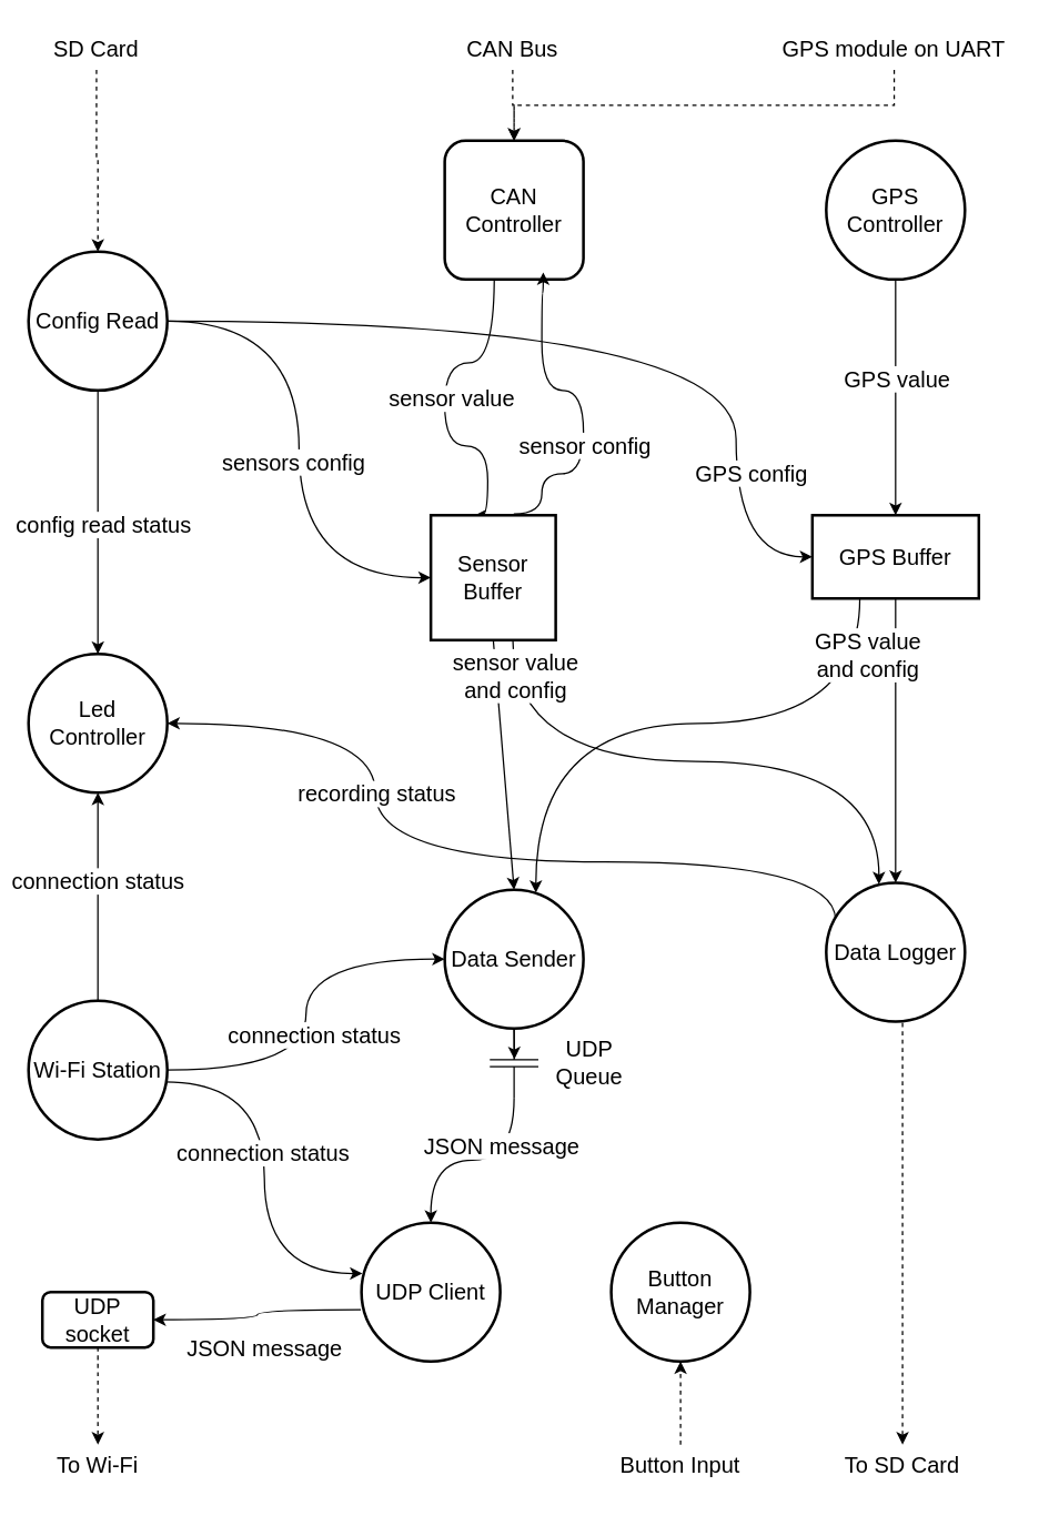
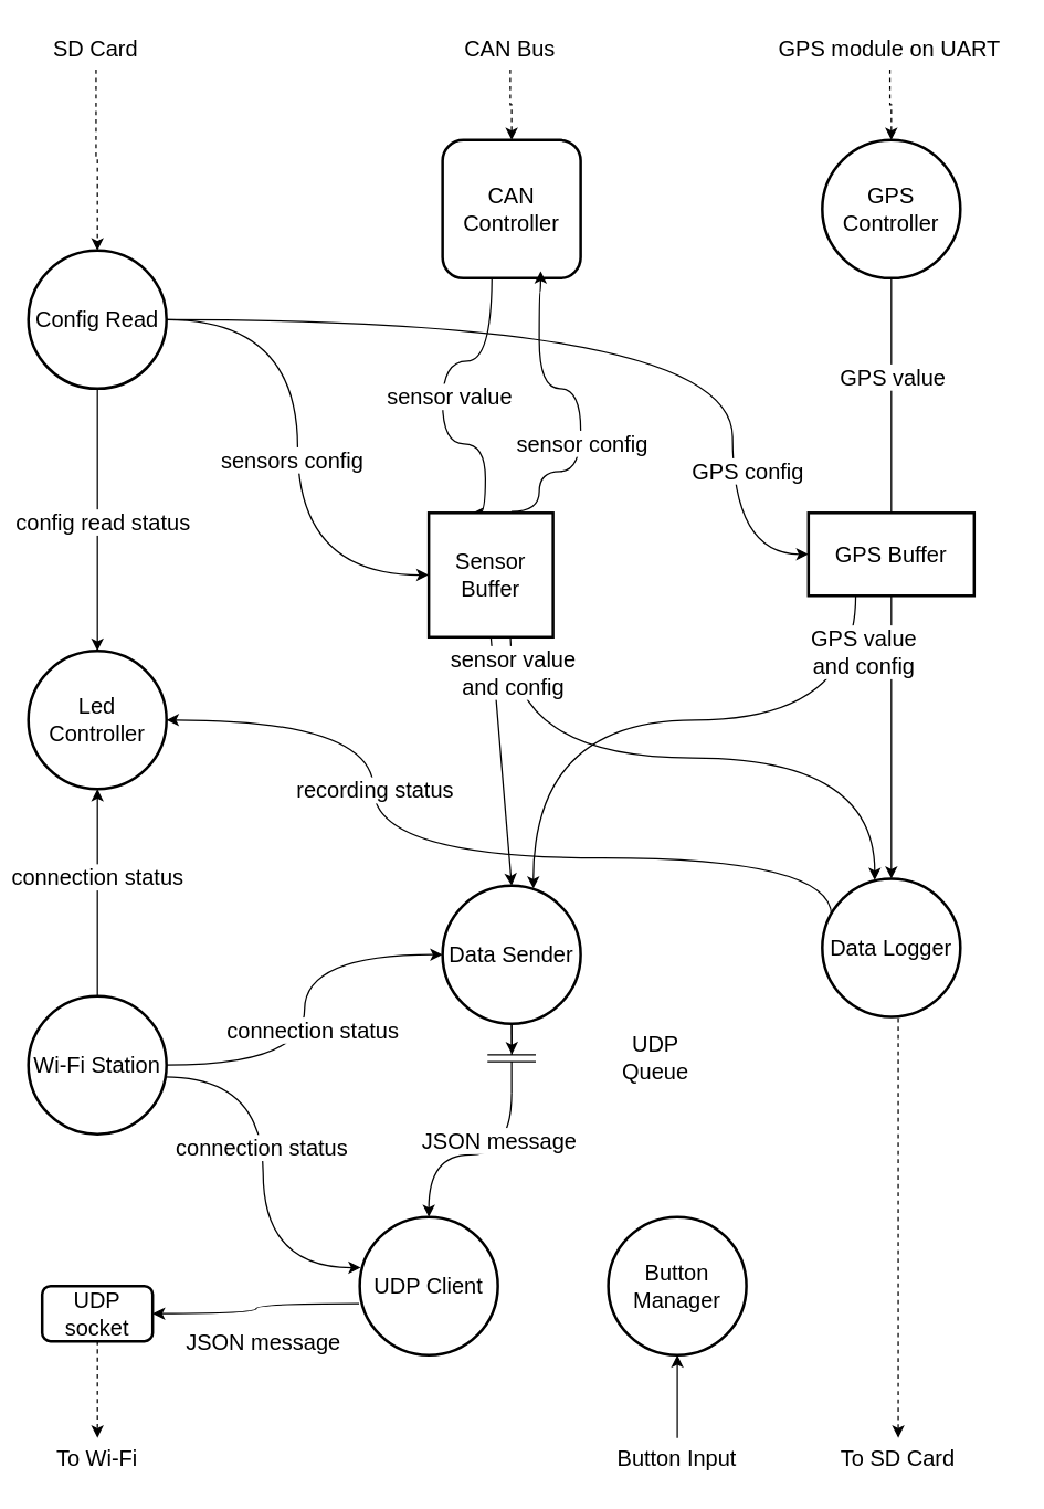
  <mxCell id="0" />
  <mxCell id="1" parent="0" />
  <mxCell id="2" style="edgeStyle=orthogonalEdgeStyle;curved=1;rounded=0;orthogonalLoop=1;jettySize=auto;html=1;exitX=0.357;exitY=0.979;exitDx=0;exitDy=0;fontSize=16;entryX=0.339;entryY=0.006;entryDx=0;entryDy=0;entryPerimeter=0;exitPerimeter=0;" parent="1" source="4" target="10" edge="1"><mxGeometry relative="1" as="geometry"><Array as="points"><mxPoint x="356" y="261" /><mxPoint x="320" y="261" /><mxPoint x="320" y="321" /><mxPoint x="351" y="321" /></Array></mxGeometry></mxCell>
  <mxCell id="3" value="sensor value" style="edgeLabel;html=1;align=center;verticalAlign=middle;resizable=0;points=[];fontSize=16;" vertex="1" connectable="0" parent="2"><mxGeometry x="-0.038" relative="1" as="geometry"><mxPoint x="4" y="3" as="offset" /></mxGeometry></mxCell>
  <mxCell id="4" value="CAN Controller" style="whiteSpace=wrap;html=1;aspect=fixed;strokeWidth=2;fontSize=16;rounded=1;" parent="1" vertex="1"><mxGeometry x="320" y="101" width="100" height="100" as="geometry" /></mxCell>
- <mxCell id="5" style="edgeStyle=orthogonalEdgeStyle;rounded=0;orthogonalLoop=1;jettySize=auto;html=1;entryX=0.5;entryY=0;entryDx=0;entryDy=0;fontSize=16;exitX=0.5;exitY=1;exitDx=0;exitDy=0;" edge="1" parent="1" source="58" target="12"><mxGeometry relative="1" as="geometry"><mxPoint x="647.5" y="191" as="sourcePoint" /></mxGeometry></mxCell>
+ <mxCell id="5" style="edgeStyle=orthogonalEdgeStyle;rounded=0;orthogonalLoop=1;jettySize=auto;html=1;entryX=0.5;entryY=0;entryDx=0;entryDy=0;fontSize=16;exitX=0.5;exitY=1;exitDx=0;exitDy=0;endArrow=none;" edge="1" parent="1" source="58" target="12"><mxGeometry relative="1" as="geometry"><mxPoint x="647.5" y="191" as="sourcePoint" /></mxGeometry></mxCell>
  <mxCell id="6" value="GPS value" style="edgeLabel;html=1;align=center;verticalAlign=middle;resizable=0;points=[];fontSize=16;" vertex="1" connectable="0" parent="5"><mxGeometry x="-0.21" relative="1" as="geometry"><mxPoint y="4" as="offset" /></mxGeometry></mxCell>
  <mxCell id="7" style="edgeStyle=orthogonalEdgeStyle;curved=1;rounded=0;orthogonalLoop=1;jettySize=auto;html=1;exitX=0.657;exitY=1.001;exitDx=0;exitDy=0;entryX=0.38;entryY=0.011;entryDx=0;entryDy=0;entryPerimeter=0;exitPerimeter=0;fontSize=16;" parent="1" source="10" target="18" edge="1"><mxGeometry relative="1" as="geometry" /></mxCell>
  <mxCell id="8" style="edgeStyle=orthogonalEdgeStyle;rounded=0;orthogonalLoop=1;jettySize=auto;html=1;exitX=0.664;exitY=-0.011;exitDx=0;exitDy=0;entryX=0.71;entryY=0.949;entryDx=0;entryDy=0;entryPerimeter=0;exitPerimeter=0;curved=1;fontSize=16;" edge="1" parent="1" source="10" target="4"><mxGeometry relative="1" as="geometry"><Array as="points"><mxPoint x="390" y="341" /><mxPoint x="420" y="341" /><mxPoint x="420" y="281" /><mxPoint x="390" y="281" /><mxPoint x="390" y="211" /><mxPoint x="391" y="211" /></Array></mxGeometry></mxCell>
  <mxCell id="9" value="sensor config" style="edgeLabel;html=1;align=center;verticalAlign=middle;resizable=0;points=[];fontSize=16;" vertex="1" connectable="0" parent="8"><mxGeometry x="0.024" relative="1" as="geometry"><mxPoint y="31" as="offset" /></mxGeometry></mxCell>
  <mxCell id="10" value="Sensor Buffer" style="rounded=0;whiteSpace=wrap;html=1;strokeWidth=2;fontSize=16;" parent="1" vertex="1"><mxGeometry x="310" y="371" width="90" height="90" as="geometry" /></mxCell>
  <mxCell id="11" style="edgeStyle=orthogonalEdgeStyle;curved=1;rounded=0;orthogonalLoop=1;jettySize=auto;html=1;exitX=0.285;exitY=1;exitDx=0;exitDy=0;exitPerimeter=0;fontSize=16;entryX=0.657;entryY=0.022;entryDx=0;entryDy=0;entryPerimeter=0;" parent="1" source="12" target="14" edge="1"><mxGeometry relative="1" as="geometry"><Array as="points"><mxPoint x="619" y="521" /><mxPoint x="386" y="521" /></Array><mxPoint x="386" y="631" as="targetPoint" /></mxGeometry></mxCell>
  <mxCell id="12" value="GPS Buffer" style="rounded=0;whiteSpace=wrap;html=1;strokeWidth=2;fontSize=16;" parent="1" vertex="1"><mxGeometry x="585" y="371" width="120" height="60" as="geometry" /></mxCell>
  <mxCell id="13" style="edgeStyle=orthogonalEdgeStyle;rounded=0;orthogonalLoop=1;jettySize=auto;html=1;exitX=0.5;exitY=1;exitDx=0;exitDy=0;entryX=0.444;entryY=0.494;entryDx=0;entryDy=0;entryPerimeter=0;" edge="1" parent="1" source="14" target="28"><mxGeometry relative="1" as="geometry" /></mxCell>
  <mxCell id="14" value="Data Sender" style="ellipse;whiteSpace=wrap;html=1;aspect=fixed;strokeWidth=2;fontSize=16;" parent="1" vertex="1"><mxGeometry x="320" y="641" width="100" height="100" as="geometry" /></mxCell>
  <mxCell id="15" style="edgeStyle=orthogonalEdgeStyle;rounded=0;orthogonalLoop=1;jettySize=auto;html=1;exitX=0.067;exitY=0.268;exitDx=0;exitDy=0;curved=1;entryX=1;entryY=0.5;entryDx=0;entryDy=0;fontSize=16;exitPerimeter=0;" edge="1" parent="1" source="18" target="53"><mxGeometry relative="1" as="geometry"><mxPoint x="530" y="581" as="targetPoint" /><Array as="points"><mxPoint x="602" y="621" /><mxPoint x="270" y="621" /><mxPoint x="270" y="521" /></Array></mxGeometry></mxCell>
  <mxCell id="16" value="recording status" style="edgeLabel;html=1;align=center;verticalAlign=middle;resizable=0;points=[];fontSize=16;" vertex="1" connectable="0" parent="15"><mxGeometry x="-0.373" y="-5" relative="1" as="geometry"><mxPoint x="-178" y="-45" as="offset" /></mxGeometry></mxCell>
  <mxCell id="17" style="edgeStyle=orthogonalEdgeStyle;rounded=0;orthogonalLoop=1;jettySize=auto;html=1;exitX=0.5;exitY=1;exitDx=0;exitDy=0;entryX=0.5;entryY=0;entryDx=0;entryDy=0;dashed=1;" edge="1" parent="1" source="18" target="35"><mxGeometry relative="1" as="geometry"><Array as="points"><mxPoint x="650" y="721" /></Array></mxGeometry></mxCell>
  <mxCell id="18" value="Data Logger" style="ellipse;whiteSpace=wrap;html=1;aspect=fixed;strokeWidth=2;fontSize=16;" parent="1" vertex="1"><mxGeometry x="595" y="636" width="100" height="100" as="geometry" /></mxCell>
  <mxCell id="19" style="edgeStyle=orthogonalEdgeStyle;curved=1;rounded=0;orthogonalLoop=1;jettySize=auto;html=1;exitX=-0.005;exitY=0.627;exitDx=0;exitDy=0;fontSize=16;exitPerimeter=0;" parent="1" source="21" target="29" edge="1"><mxGeometry relative="1" as="geometry"><mxPoint x="245.88" y="965.92" as="sourcePoint" /></mxGeometry></mxCell>
  <mxCell id="20" value="JSON message" style="edgeLabel;html=1;align=center;verticalAlign=middle;resizable=0;points=[];fontSize=16;" vertex="1" connectable="0" parent="19"><mxGeometry x="0.152" y="-5" relative="1" as="geometry"><mxPoint x="13" y="25" as="offset" /></mxGeometry></mxCell>
  <mxCell id="21" value="UDP Client" style="ellipse;whiteSpace=wrap;html=1;aspect=fixed;strokeWidth=2;fontSize=16;" parent="1" vertex="1"><mxGeometry x="260" y="881" width="100" height="100" as="geometry" /></mxCell>
  <mxCell id="22" value="" style="endArrow=classic;html=1;rounded=0;curved=1;exitX=0.5;exitY=1;exitDx=0;exitDy=0;entryX=0.5;entryY=0;entryDx=0;entryDy=0;fontSize=16;" parent="1" source="10" target="14" edge="1"><mxGeometry width="50" height="50" relative="1" as="geometry"><mxPoint x="500" y="611" as="sourcePoint" /><mxPoint x="550" y="561" as="targetPoint" /></mxGeometry></mxCell>
  <mxCell id="23" value="&lt;div style=&quot;font-size: 16px;&quot;&gt;sensor value &lt;br style=&quot;font-size: 16px;&quot;&gt;&lt;/div&gt;&lt;div style=&quot;font-size: 16px;&quot;&gt;and config&lt;br style=&quot;font-size: 16px;&quot;&gt;&lt;/div&gt;" style="edgeLabel;html=1;align=center;verticalAlign=middle;resizable=0;points=[];fontSize=16;" vertex="1" connectable="0" parent="22"><mxGeometry x="-0.289" y="-1" relative="1" as="geometry"><mxPoint x="11" y="-38" as="offset" /></mxGeometry></mxCell>
  <mxCell id="24" value="" style="endArrow=classic;html=1;rounded=0;curved=1;entryX=0.5;entryY=0;entryDx=0;entryDy=0;fontSize=16;" parent="1" target="18" edge="1"><mxGeometry width="50" height="50" relative="1" as="geometry"><mxPoint x="645" y="431" as="sourcePoint" /><mxPoint x="575" y="591" as="targetPoint" /></mxGeometry></mxCell>
  <mxCell id="25" value="&lt;div style=&quot;font-size: 16px;&quot;&gt;GPS value &lt;br style=&quot;font-size: 16px;&quot;&gt;&lt;/div&gt;&lt;div style=&quot;font-size: 16px;&quot;&gt;and config&lt;br style=&quot;font-size: 16px;&quot;&gt;&lt;/div&gt;" style="edgeLabel;html=1;align=center;verticalAlign=middle;resizable=0;points=[];fontSize=16;" vertex="1" connectable="0" parent="24"><mxGeometry x="-0.32" y="-1" relative="1" as="geometry"><mxPoint x="-20" y="-30" as="offset" /></mxGeometry></mxCell>
  <mxCell id="26" value="" style="edgeStyle=orthogonalEdgeStyle;curved=1;rounded=0;orthogonalLoop=1;jettySize=auto;html=1;fontSize=16;" parent="1" source="28" target="21" edge="1"><mxGeometry relative="1" as="geometry" /></mxCell>
  <mxCell id="27" value="JSON message" style="edgeLabel;html=1;align=center;verticalAlign=middle;resizable=0;points=[];fontSize=16;" vertex="1" connectable="0" parent="26"><mxGeometry x="-0.667" y="-1" relative="1" as="geometry"><mxPoint x="-9" y="9" as="offset" /></mxGeometry></mxCell>
  <mxCell id="28" value="" style="pointerEvents=1;verticalLabelPosition=bottom;shadow=0;dashed=0;align=center;html=1;verticalAlign=top;shape=mxgraph.electrical.capacitors.capacitor_1;direction=south;fontSize=16;" parent="1" vertex="1"><mxGeometry x="352.5" y="741" width="35" height="50" as="geometry" /></mxCell>
  <mxCell id="29" value="UDP socket" style="rounded=1;whiteSpace=wrap;html=1;strokeWidth=2;fontSize=16;" parent="1" vertex="1"><mxGeometry x="30" y="931" width="80" height="40" as="geometry" /></mxCell>
- <mxCell id="30" value="UDP Queue" style="text;strokeColor=none;align=center;fillColor=none;html=1;verticalAlign=middle;whiteSpace=wrap;rounded=0;fontSize=16;" parent="1" vertex="1"><mxGeometry x="387.5" y="751" width="72.5" height="30" as="geometry" /></mxCell>
+ <mxCell id="30" value="UDP Queue" style="text;strokeColor=none;align=center;fillColor=none;html=1;verticalAlign=middle;whiteSpace=wrap;rounded=0;fontSize=16;" parent="1" vertex="1"><mxGeometry x="437.5" y="751" width="72.5" height="30" as="geometry" /></mxCell>
  <mxCell id="31" style="edgeStyle=orthogonalEdgeStyle;rounded=0;orthogonalLoop=1;jettySize=auto;html=1;exitX=0.5;exitY=1;exitDx=0;exitDy=0;entryX=0.5;entryY=0;entryDx=0;entryDy=0;fontSize=16;dashed=1;" edge="1" parent="1" source="32" target="4"><mxGeometry relative="1" as="geometry" /></mxCell>
  <mxCell id="32" value="CAN Bus" style="text;html=1;strokeColor=none;fillColor=none;align=center;verticalAlign=middle;whiteSpace=wrap;rounded=0;fontSize=16;" vertex="1" parent="1"><mxGeometry x="324" y="20" width="90" height="30" as="geometry" /></mxCell>
  <mxCell id="33" value="To Wi-Fi" style="text;html=1;strokeColor=none;fillColor=none;align=center;verticalAlign=middle;whiteSpace=wrap;rounded=0;fontSize=16;" vertex="1" parent="1"><mxGeometry x="20" y="1041" width="100" height="30" as="geometry" /></mxCell>
  <mxCell id="34" value="" style="endArrow=classic;html=1;rounded=0;curved=1;exitX=0.5;exitY=1;exitDx=0;exitDy=0;fontSize=16;dashed=1;entryX=0.5;entryY=0;entryDx=0;entryDy=0;" edge="1" parent="1" source="29" target="33"><mxGeometry width="50" height="50" relative="1" as="geometry"><mxPoint x="645" y="741" as="sourcePoint" /><mxPoint x="-65" y="941" as="targetPoint" /></mxGeometry></mxCell>
  <mxCell id="35" value="To SD Card" style="text;html=1;strokeColor=none;fillColor=none;align=center;verticalAlign=middle;whiteSpace=wrap;rounded=0;fontSize=16;" vertex="1" parent="1"><mxGeometry x="605" y="1041" width="90" height="30" as="geometry" /></mxCell>
- <mxCell id="36" style="edgeStyle=orthogonalEdgeStyle;rounded=0;orthogonalLoop=1;jettySize=auto;html=1;exitX=0.5;exitY=1;exitDx=0;exitDy=0;dashed=1;" edge="1" parent="1" source="37" target="4"><mxGeometry relative="1" as="geometry" /></mxCell>
+ <mxCell id="36" style="edgeStyle=orthogonalEdgeStyle;rounded=0;orthogonalLoop=1;jettySize=auto;html=1;exitX=0.5;exitY=1;exitDx=0;exitDy=0;entryX=0.5;entryY=0;entryDx=0;entryDy=0;dashed=1;" edge="1" parent="1" source="37" target="58"><mxGeometry relative="1" as="geometry" /></mxCell>
  <mxCell id="37" value="GPS module on UART" style="text;html=1;strokeColor=none;fillColor=none;align=center;verticalAlign=middle;whiteSpace=wrap;rounded=0;fontSize=16;" vertex="1" parent="1"><mxGeometry x="554" y="20" width="180" height="30" as="geometry" /></mxCell>
  <mxCell id="38" style="edgeStyle=orthogonalEdgeStyle;rounded=0;orthogonalLoop=1;jettySize=auto;html=1;entryX=0;entryY=0.5;entryDx=0;entryDy=0;curved=1;exitX=1;exitY=0.5;exitDx=0;exitDy=0;fontSize=16;" edge="1" parent="1" source="44" target="14"><mxGeometry relative="1" as="geometry"><mxPoint x="180" y="771" as="sourcePoint" /></mxGeometry></mxCell>
  <mxCell id="39" value="connection status" style="edgeLabel;html=1;align=center;verticalAlign=middle;resizable=0;points=[];fontSize=16;" vertex="1" connectable="0" parent="38"><mxGeometry x="-0.132" y="6" relative="1" as="geometry"><mxPoint x="11" y="-4" as="offset" /></mxGeometry></mxCell>
  <mxCell id="40" style="edgeStyle=orthogonalEdgeStyle;rounded=0;orthogonalLoop=1;jettySize=auto;html=1;exitX=0.986;exitY=0.586;exitDx=0;exitDy=0;entryX=0.007;entryY=0.367;entryDx=0;entryDy=0;curved=1;fontSize=16;exitPerimeter=0;entryPerimeter=0;" edge="1" parent="1" source="44" target="21"><mxGeometry relative="1" as="geometry" /></mxCell>
  <mxCell id="41" value="connection status" style="edgeLabel;html=1;align=center;verticalAlign=middle;resizable=0;points=[];fontSize=16;" vertex="1" connectable="0" parent="40"><mxGeometry x="-0.126" y="-2" relative="1" as="geometry"><mxPoint as="offset" /></mxGeometry></mxCell>
  <mxCell id="42" style="edgeStyle=orthogonalEdgeStyle;rounded=0;orthogonalLoop=1;jettySize=auto;html=1;exitX=0.5;exitY=0;exitDx=0;exitDy=0;entryX=0.5;entryY=1;entryDx=0;entryDy=0;fontSize=16;" edge="1" parent="1" source="44" target="53"><mxGeometry relative="1" as="geometry" /></mxCell>
  <mxCell id="43" value="connection status" style="edgeLabel;html=1;align=center;verticalAlign=middle;resizable=0;points=[];fontSize=16;" vertex="1" connectable="0" parent="42"><mxGeometry x="0.166" y="1" relative="1" as="geometry"><mxPoint as="offset" /></mxGeometry></mxCell>
  <mxCell id="44" value="Wi-Fi Station" style="ellipse;whiteSpace=wrap;html=1;aspect=fixed;strokeWidth=2;fontSize=16;" vertex="1" parent="1"><mxGeometry x="20" y="721" width="100" height="100" as="geometry" /></mxCell>
  <mxCell id="45" style="edgeStyle=orthogonalEdgeStyle;rounded=0;orthogonalLoop=1;jettySize=auto;html=1;exitX=0.5;exitY=1;exitDx=0;exitDy=0;entryX=0.5;entryY=0;entryDx=0;entryDy=0;fontSize=16;" edge="1" parent="1" source="51" target="53"><mxGeometry relative="1" as="geometry" /></mxCell>
  <mxCell id="46" value="config read status" style="edgeLabel;html=1;align=center;verticalAlign=middle;resizable=0;points=[];fontSize=16;" vertex="1" connectable="0" parent="45"><mxGeometry x="0.025" y="3" relative="1" as="geometry"><mxPoint y="-1" as="offset" /></mxGeometry></mxCell>
  <mxCell id="47" style="edgeStyle=orthogonalEdgeStyle;rounded=0;orthogonalLoop=1;jettySize=auto;html=1;exitX=1;exitY=0.5;exitDx=0;exitDy=0;entryX=0;entryY=0.5;entryDx=0;entryDy=0;curved=1;fontSize=16;" edge="1" parent="1" source="51" target="10"><mxGeometry relative="1" as="geometry" /></mxCell>
  <mxCell id="48" value="sensors config" style="edgeLabel;html=1;align=center;verticalAlign=middle;resizable=0;points=[];fontSize=16;" vertex="1" connectable="0" parent="47"><mxGeometry x="0.162" y="18" relative="1" as="geometry"><mxPoint x="-23" y="-22" as="offset" /></mxGeometry></mxCell>
  <mxCell id="49" style="edgeStyle=orthogonalEdgeStyle;rounded=0;orthogonalLoop=1;jettySize=auto;html=1;exitX=1;exitY=0.5;exitDx=0;exitDy=0;entryX=0;entryY=0.5;entryDx=0;entryDy=0;curved=1;fontSize=16;" edge="1" parent="1" source="51" target="12"><mxGeometry relative="1" as="geometry"><Array as="points"><mxPoint x="530" y="231" /><mxPoint x="530" y="401" /></Array></mxGeometry></mxCell>
  <mxCell id="50" value="GPS config" style="edgeLabel;html=1;align=center;verticalAlign=middle;resizable=0;points=[];fontSize=16;" vertex="1" connectable="0" parent="49"><mxGeometry x="0.444" y="-8" relative="1" as="geometry"><mxPoint x="18" y="61" as="offset" /></mxGeometry></mxCell>
  <mxCell id="51" value="Config Read" style="ellipse;whiteSpace=wrap;html=1;aspect=fixed;strokeWidth=2;fontSize=16;" vertex="1" parent="1"><mxGeometry x="20" y="181" width="100" height="100" as="geometry" /></mxCell>
  <mxCell id="52" value="Button Manager" style="ellipse;whiteSpace=wrap;html=1;aspect=fixed;strokeWidth=2;fontSize=16;" vertex="1" parent="1"><mxGeometry x="440" y="881" width="100" height="100" as="geometry" /></mxCell>
  <mxCell id="53" value="Led Controller" style="ellipse;whiteSpace=wrap;html=1;aspect=fixed;strokeWidth=2;fontSize=16;" vertex="1" parent="1"><mxGeometry x="20" y="471" width="100" height="100" as="geometry" /></mxCell>
  <mxCell id="54" style="edgeStyle=orthogonalEdgeStyle;rounded=0;orthogonalLoop=1;jettySize=auto;html=1;exitX=0.5;exitY=1;exitDx=0;exitDy=0;entryX=0.5;entryY=0;entryDx=0;entryDy=0;dashed=1;fontSize=16;" edge="1" parent="1" source="55" target="51"><mxGeometry relative="1" as="geometry" /></mxCell>
  <mxCell id="55" value="SD Card" style="text;html=1;strokeColor=none;fillColor=none;align=center;verticalAlign=middle;whiteSpace=wrap;rounded=0;fontSize=16;" vertex="1" parent="1"><mxGeometry x="24" y="20" width="90" height="30" as="geometry" /></mxCell>
- <mxCell id="56" style="edgeStyle=orthogonalEdgeStyle;rounded=0;orthogonalLoop=1;jettySize=auto;html=1;exitX=0.5;exitY=0;exitDx=0;exitDy=0;entryX=0.5;entryY=1;entryDx=0;entryDy=0;dashed=1;fontSize=16;" edge="1" parent="1" source="57" target="52"><mxGeometry relative="1" as="geometry" /></mxCell>
+ <mxCell id="56" style="edgeStyle=orthogonalEdgeStyle;rounded=0;orthogonalLoop=1;jettySize=auto;html=1;exitX=0.5;exitY=0;exitDx=0;exitDy=0;entryX=0.5;entryY=1;entryDx=0;entryDy=0;dashed=0;fontSize=16;" edge="1" parent="1" source="57" target="52"><mxGeometry relative="1" as="geometry" /></mxCell>
  <mxCell id="57" value="Button Input" style="text;html=1;strokeColor=none;fillColor=none;align=center;verticalAlign=middle;whiteSpace=wrap;rounded=0;fontSize=16;" vertex="1" parent="1"><mxGeometry x="435" y="1041" width="110" height="30" as="geometry" /></mxCell>
  <mxCell id="58" value="GPS Controller" style="ellipse;whiteSpace=wrap;html=1;aspect=fixed;strokeWidth=2;fontSize=16;" vertex="1" parent="1"><mxGeometry x="595" y="101" width="100" height="100" as="geometry" /></mxCell>
